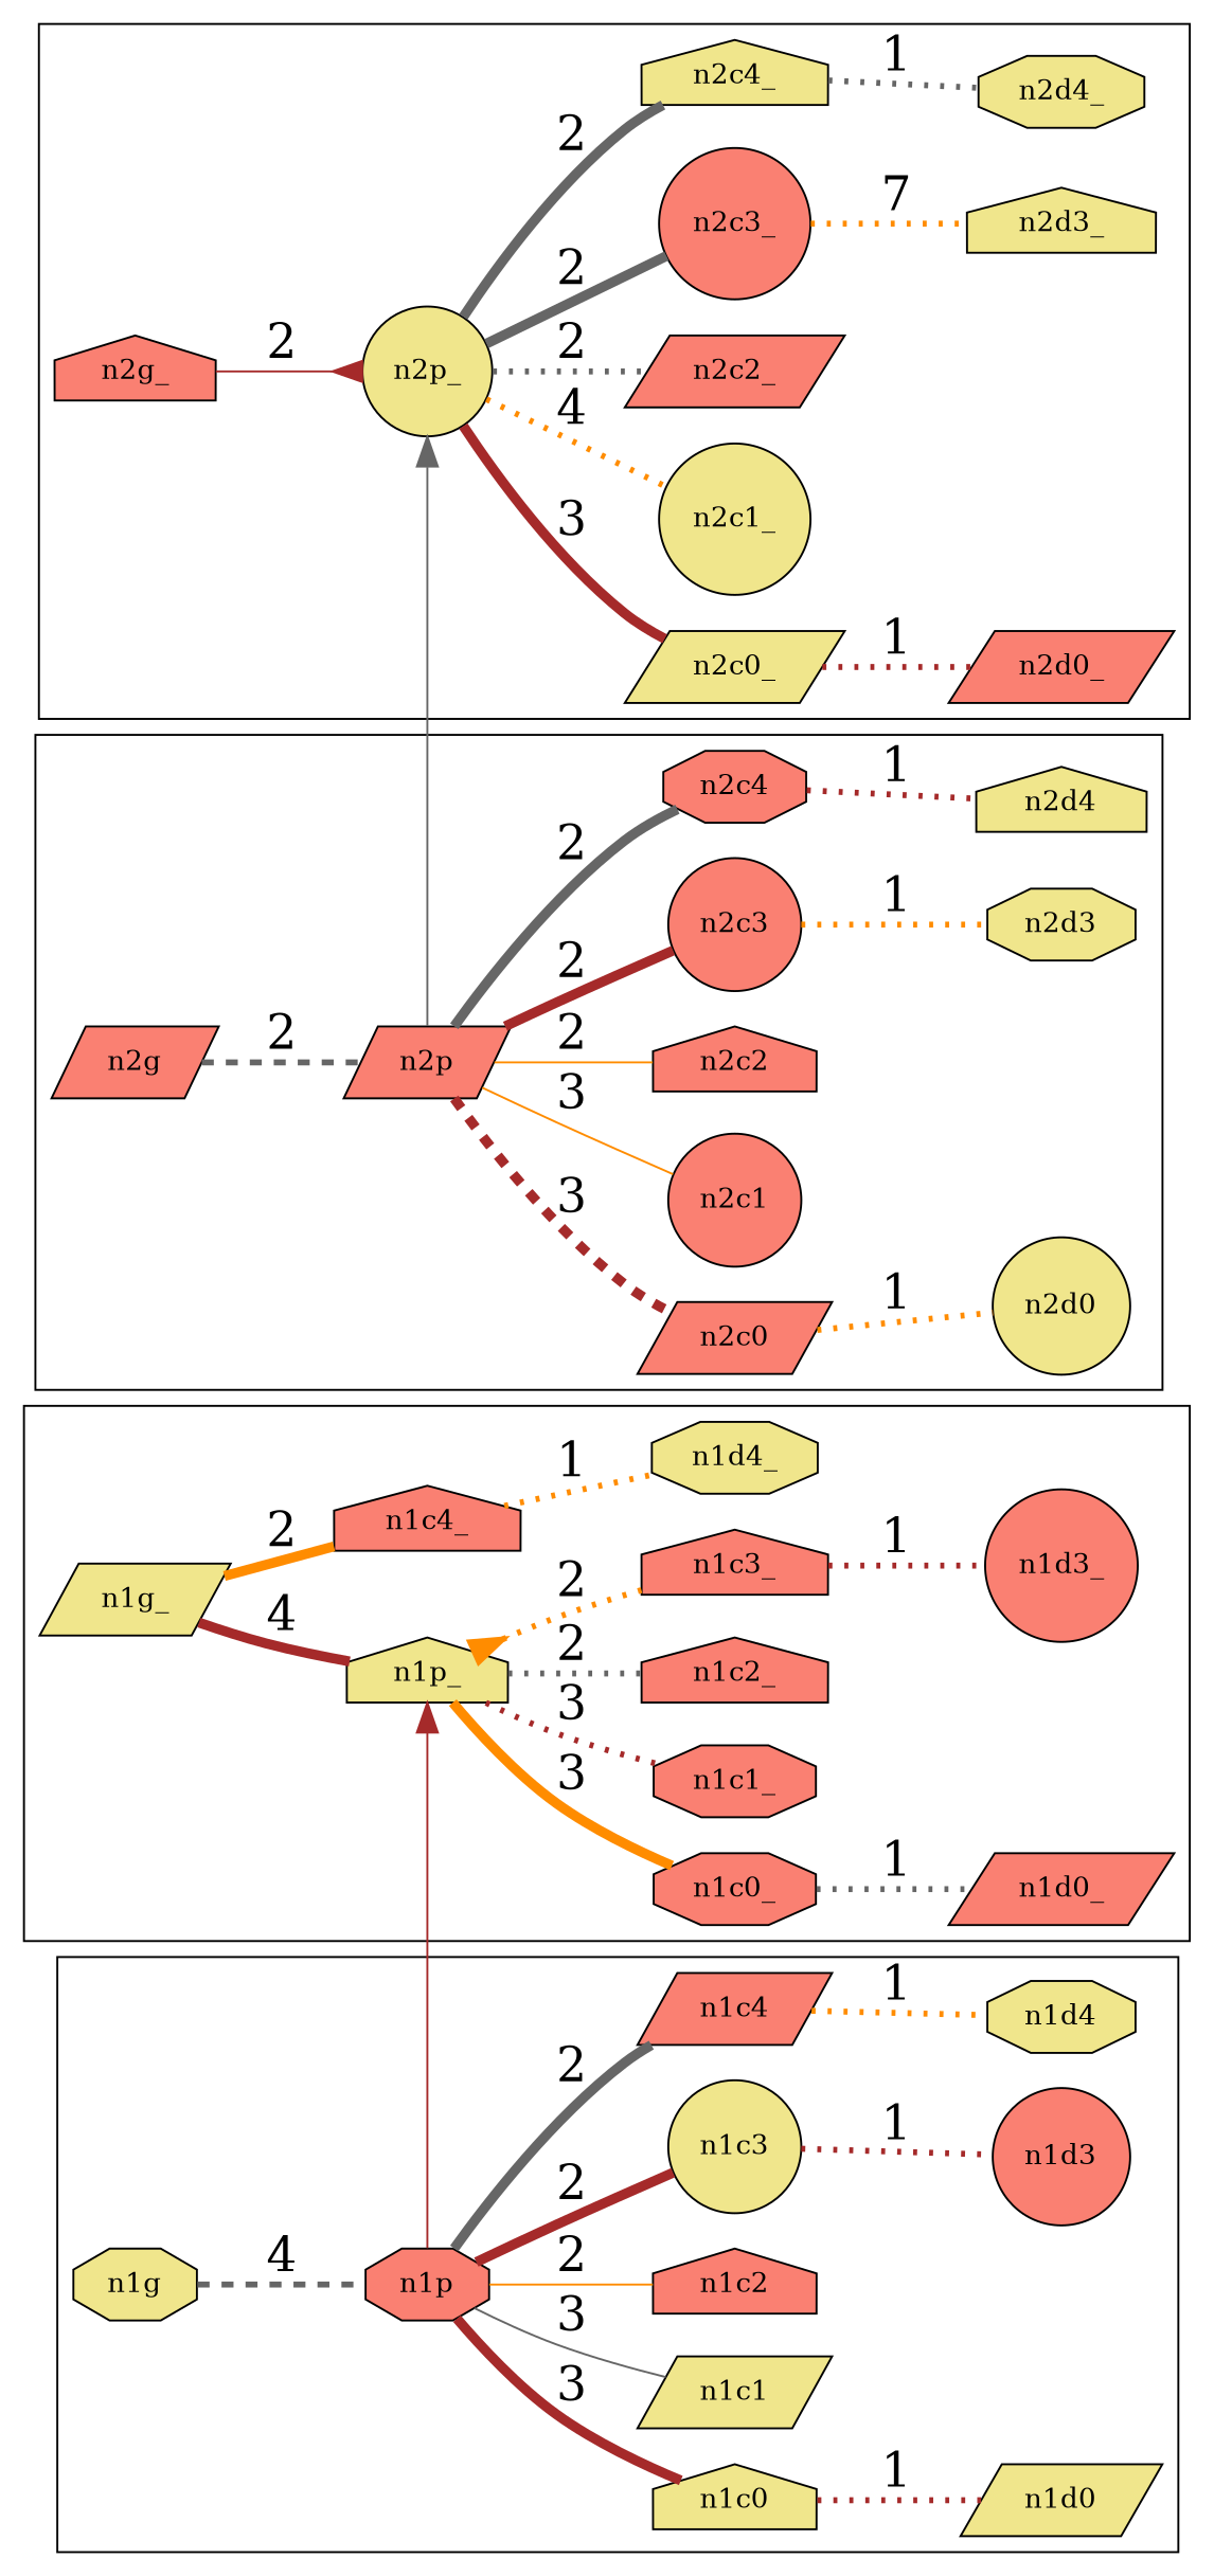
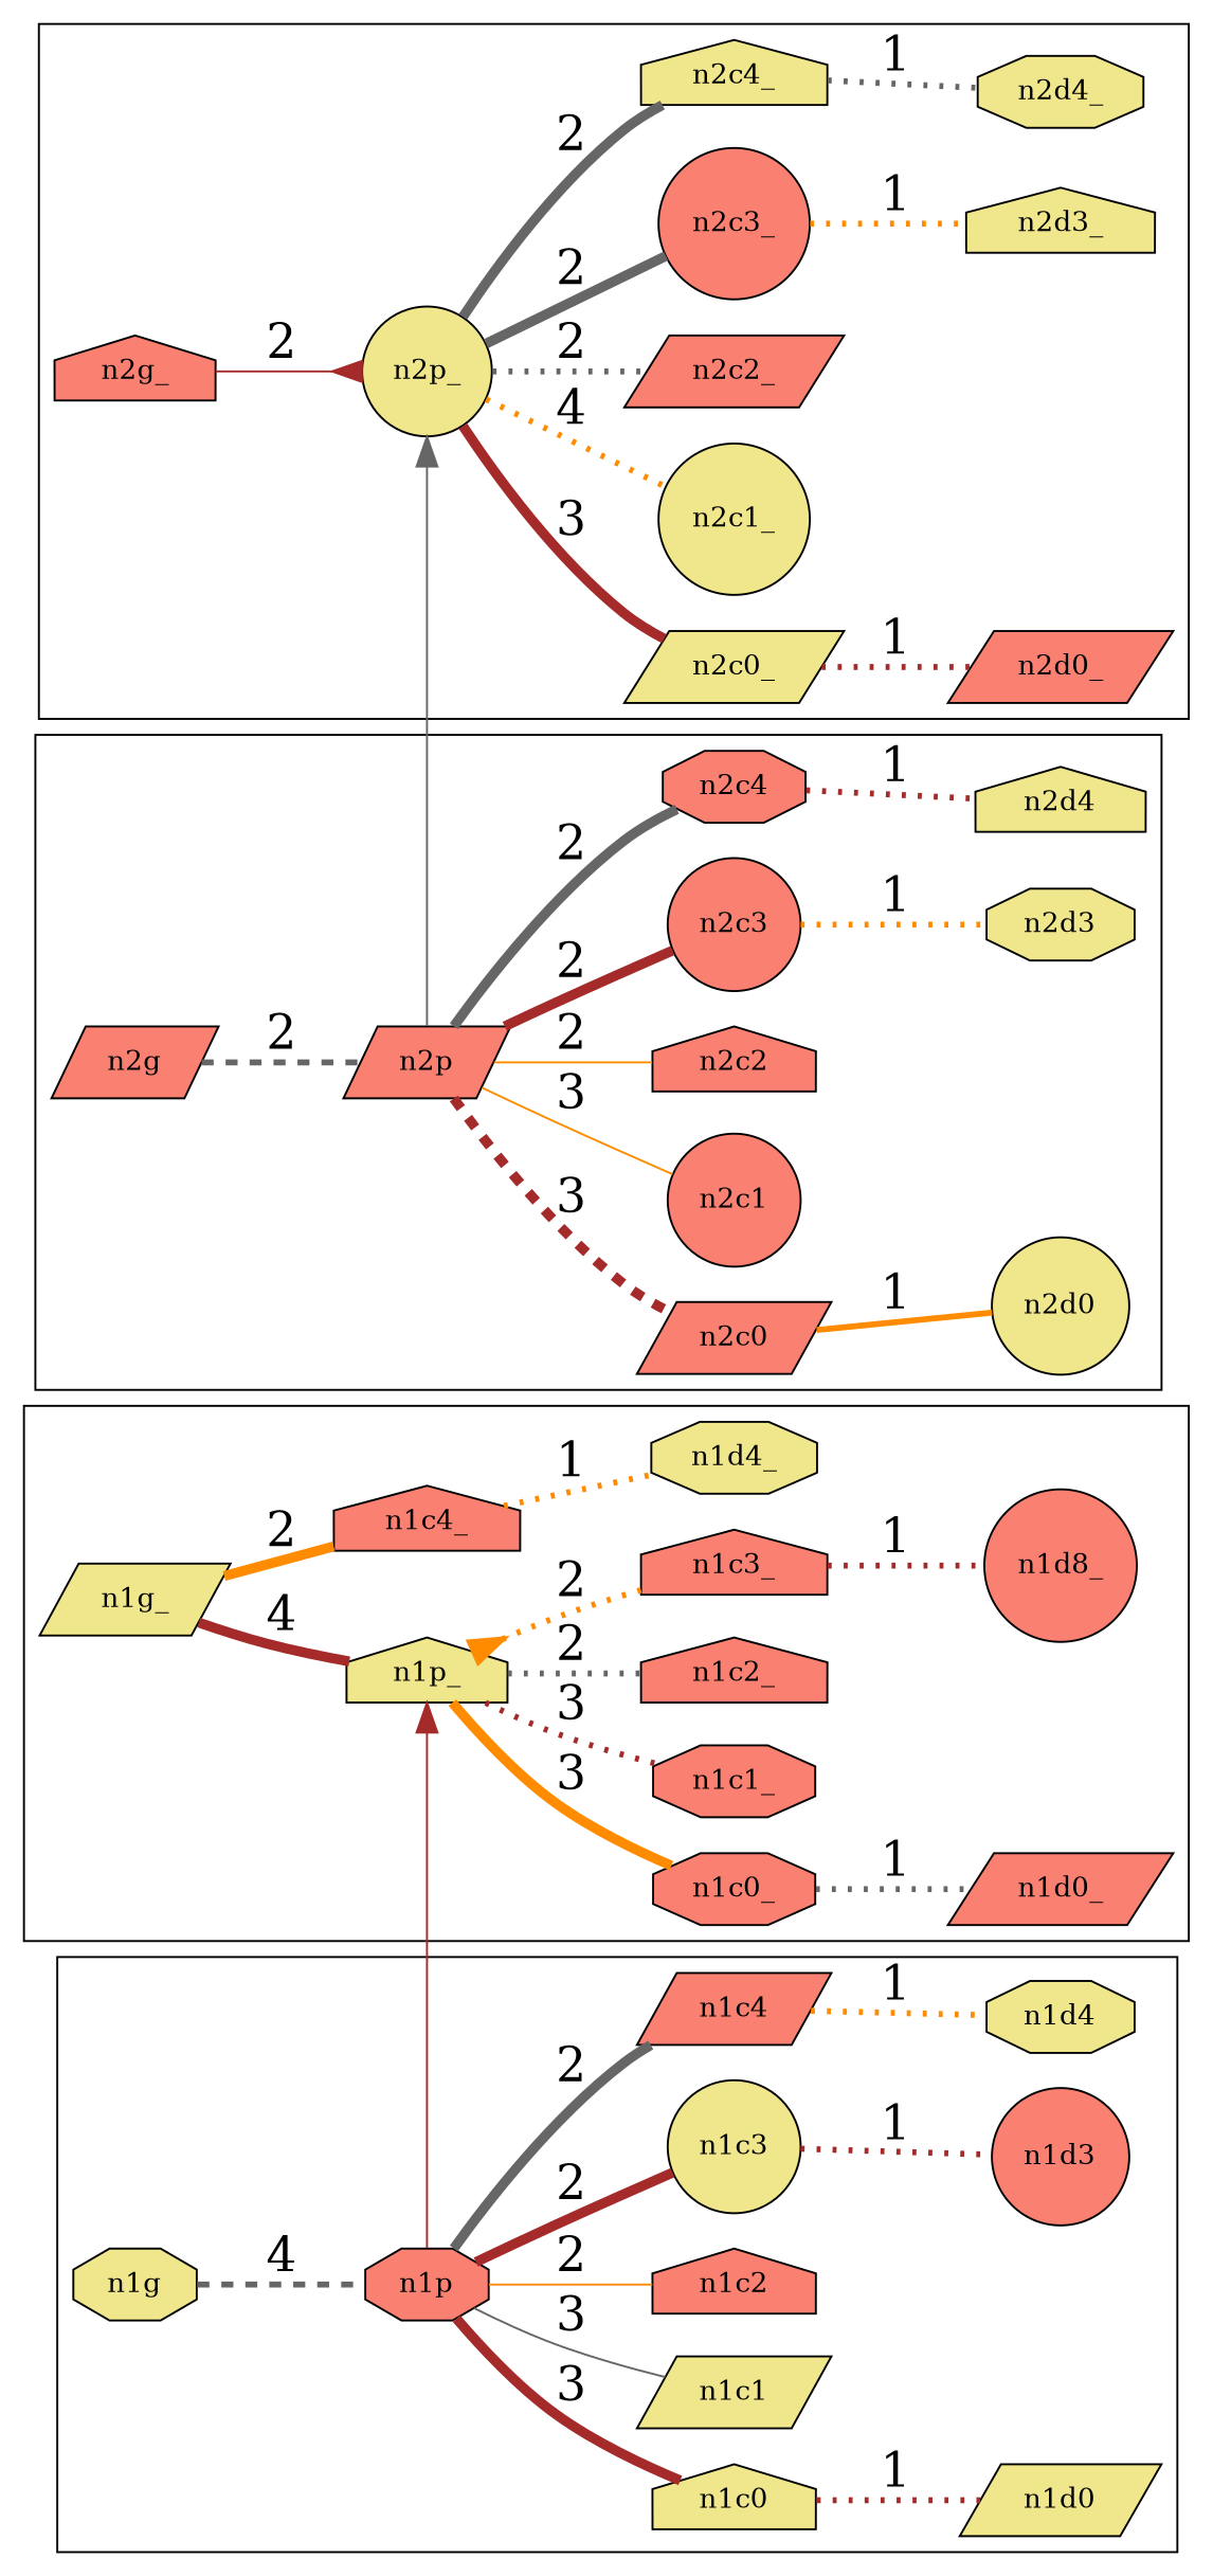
  digraph {
    compound=true
    rankdir=LR
    node [fillcolor=salmon shape=house style=filled]
    edge [arrowhead=none arrowsize=1.5 arrowtail=none color=brown dir=both fontsize=24 penwidth=3]
    n1g [fillcolor=khaki shape=octagon]
    n1p [shape=octagon]
    n1c0 [fillcolor=khaki]
    n1c1 [fillcolor=khaki shape=parallelogram]
    n1c2
    n1c3 [fillcolor=khaki shape=circle]
    n1c4 [shape=parallelogram]
    n1d0 [fillcolor=khaki shape=parallelogram]
    n1d3 [shape=circle]
    n1d4 [fillcolor=khaki shape=octagon]
    n1g_ [fillcolor=khaki shape=parallelogram]
    n1p_ [fillcolor=khaki]
    n1c0_ [shape=octagon]
    n1c1_ [shape=octagon]
    n1c2_
    n1c3_
    n1c4_
    n1d0_ [shape=parallelogram]
-   n1d3_ [shape=circle]
+   n1d3_ [shape=circle label=n1d8_]
    n1d4_ [fillcolor=khaki shape=octagon]
    n2g [shape=parallelogram]
    n2p [shape=parallelogram]
    n2c0 [shape=parallelogram]
    n2c1 [shape=circle]
    n2c2
    n2c3 [shape=circle]
    n2c4 [shape=octagon]
    n2d0 [fillcolor=khaki shape=circle]
    n2d3 [fillcolor=khaki shape=octagon]
    n2d4 [fillcolor=khaki]
    n2g_
    n2p_ [fillcolor=khaki shape=circle]
    n2c0_ [fillcolor=khaki shape=parallelogram]
    n2c1_ [fillcolor=khaki shape=circle]
    n2c2_ [shape=parallelogram]
    n2c3_ [shape=circle]
    n2c4_ [fillcolor=khaki]
    n2d0_ [shape=parallelogram]
    n2d3_ [fillcolor=khaki]
    n2d4_ [fillcolor=khaki shape=octagon]
    subgraph cluster_1 {
      n1g
      n1p
      n1c0
      n1c1
      n1c2
      n1c3
      n1c4
      n1d0
      n1d3
      n1d4
    }
    subgraph cluster_2 {
      n1g_
      n1p_
      n1c0_
      n1c1_
      n1c2_
      n1c3_
      n1c4_
      n1d0_
      n1d3_
      n1d4_
    }
    subgraph cluster_3 {
      n2g
      n2p
      n2c0
      n2c1
      n2c2
      n2c3
      n2c4
      n2d0
      n2d3
      n2d4
    }
    subgraph cluster_4 {
      n2g_
      n2p_
      n2c0_
      n2c1_
      n2c2_
      n2c3_
      n2c4_
      n2d0_
      n2d3_
      n2d4_
    }
    n1g -> n1p [color=gray40 label=4 style=dashed]
    n1p -> n1c0 [label=3 penwidth=5]
    n1p -> n1c1 [color=gray40 label=3 penwidth=""]
    n1p -> n1c2 [color=darkorange label=2 penwidth=""]
    n1p -> n1c3 [label=2 penwidth=5]
    n1p -> n1c4 [color=gray40 label=2 penwidth=5]
    n1p -> n1p_ [arrowhead=normal constraint=false penwidth=""]
    n1c0 -> n1d0 [label=1 style=dotted]
    n1c3 -> n1d3 [label=1 style=dotted]
    n1c4 -> n1d4 [color=darkorange label=1 style=dotted]
    n1g_ -> n1p_ [label=4 penwidth=5]
    n1g_ -> n1c4_ [color=darkorange label=2 penwidth=5]
    n1p_ -> n1c0_ [color=darkorange label=3 penwidth=5]
    n1p_ -> n1c1_ [label=3 style=dotted]
    n1p_ -> n1c2_ [color=gray40 label=2 style=dotted]
    n1p_ -> n1c3_ [arrowtail=inv color=darkorange label=2 style=dotted]
    n1c0_ -> n1d0_ [color=gray40 label=1 style=dotted]
    n1c3_ -> n1d3_ [label=1 style=dotted]
    n1c4_ -> n1d4_ [color=darkorange label=1 style=dotted]
    n2g -> n2p [color=gray40 label=2 style=dashed]
    n2p -> n2c0 [label=3 penwidth=5 style=dashed]
    n2p -> n2c1 [color=darkorange label=3 penwidth=""]
    n2p -> n2c2 [color=darkorange label=2 penwidth=""]
    n2p -> n2c3 [label=2 penwidth=5]
    n2p -> n2c4 [color=gray40 label=2 penwidth=5]
    n2p -> n2p_ [arrowhead=normal color=gray40 constraint=false penwidth=""]
-   n2c0 -> n2d0 [color=darkorange label=1 style=dotted]
+   n2c0 -> n2d0 [color=darkorange label=1 style=solid]
    n2c3 -> n2d3 [color=darkorange label=1 style=dotted]
    n2c4 -> n2d4 [label=1 style=dotted]
    n2g_ -> n2p_ [arrowhead=inv label=2 penwidth=""]
    n2p_ -> n2c0_ [label=3 penwidth=5]
    n2p_ -> n2c1_ [color=darkorange label=4 style=dotted]
    n2p_ -> n2c2_ [color=gray40 label=2 style=dotted]
    n2p_ -> n2c3_ [color=gray40 label=2 penwidth=5]
    n2p_ -> n2c4_ [color=gray40 label=2 penwidth=5]
    n2c0_ -> n2d0_ [label=1 style=dotted]
-   n2c3_ -> n2d3_ [color=darkorange label=7 style=dotted]
+   n2c3_ -> n2d3_ [color=darkorange label=1 style=dotted]
    n2c4_ -> n2d4_ [color=gray40 label=1 style=dotted]
  }
